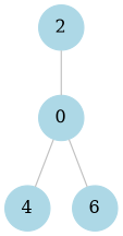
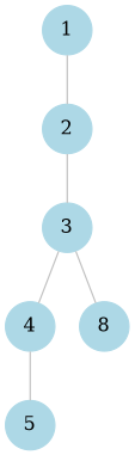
  graph {
    node [color=lightblue shape=circle style=filled]
    edge [color=silver]
+   1
    2
-   3 [label=0]
+   3
    4
-   6
+   6 [label=8]
+   5
+   1 -- 2
    2 -- 3
    3 -- 4
    3 -- 6
+   4 -- 5
  }
